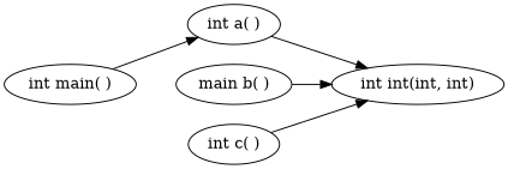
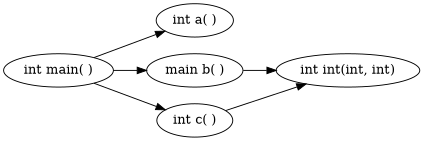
  digraph {
    rankdir=LR
    n1 [label="int main( )"]
    n2 [label="int a( )"]
    n3 [label="main b( )"]
    n4 [label="int c( )"]
    n5 [label="int int(int, int)"]
    n1 -> n2
-   n2 -> n5
+   n1 -> n3
+   n1 -> n4
    n3 -> n5
    n4 -> n5
  }
